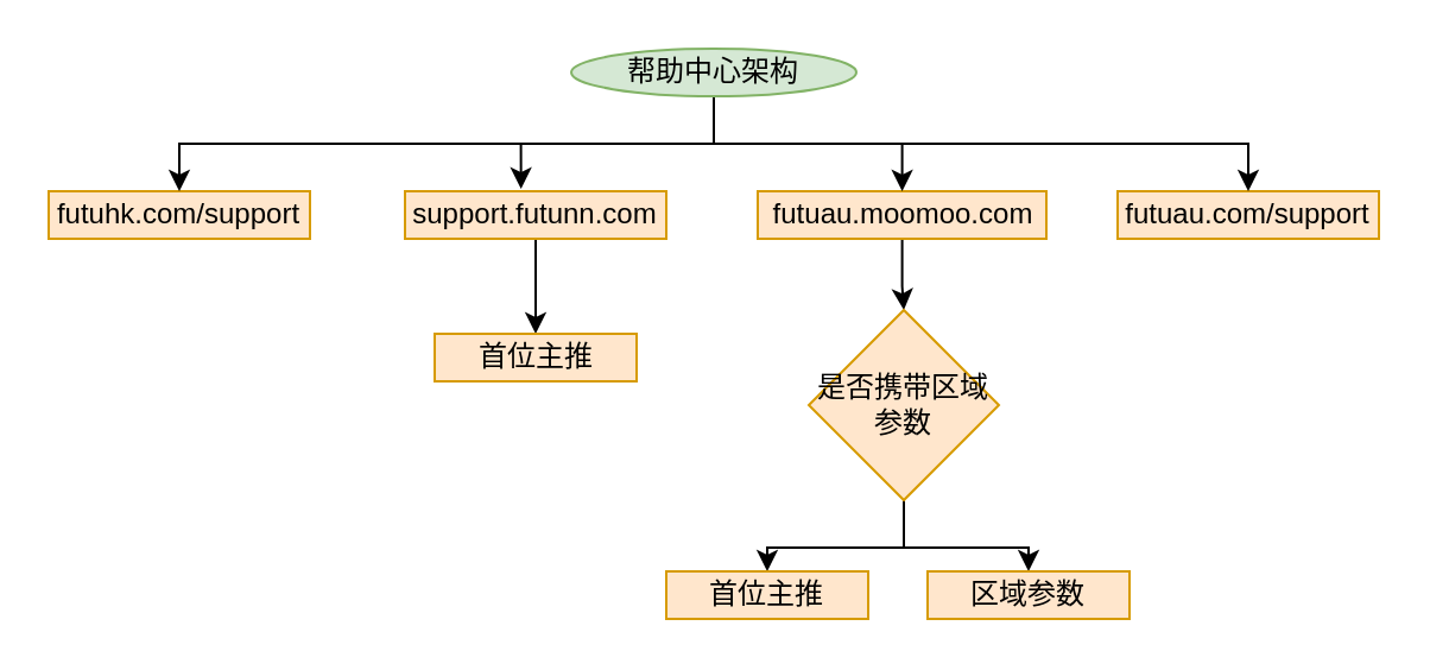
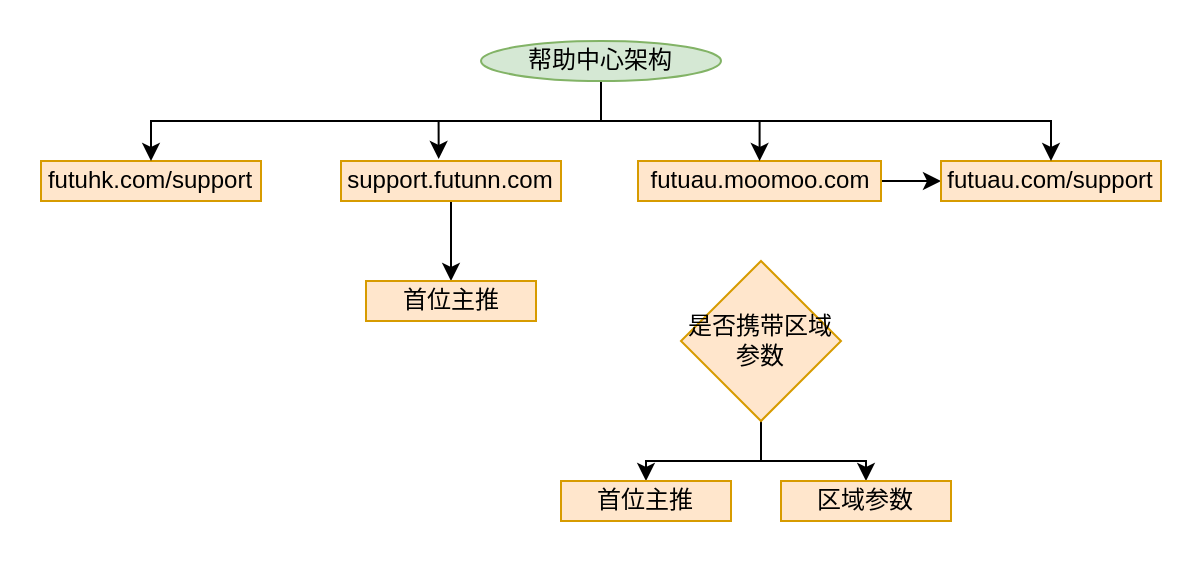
  <mxCell id="0" />
  <mxCell id="1" parent="0" />
  <mxCell id="2" value="futuhk.com/support" style="rounded=0;whiteSpace=wrap;html=1;fillColor=#ffe6cc;strokeColor=#d79b00;" vertex="1" parent="1"><mxGeometry x="20" y="80" width="110" height="20" as="geometry" /></mxCell>
  <mxCell id="3" value="" style="edgeStyle=orthogonalEdgeStyle;rounded=0;orthogonalLoop=1;jettySize=auto;html=1;" edge="1" parent="1" source="4" target="13"><mxGeometry relative="1" as="geometry" /></mxCell>
  <mxCell id="4" value="support.futunn.com" style="rounded=0;whiteSpace=wrap;html=1;fillColor=#ffe6cc;strokeColor=#d79b00;" vertex="1" parent="1"><mxGeometry x="170" y="80" width="110" height="20" as="geometry" /></mxCell>
- <mxCell id="5" value="" style="edgeStyle=orthogonalEdgeStyle;rounded=0;orthogonalLoop=1;jettySize=auto;html=1;" edge="1" parent="1" source="6" target="16"><mxGeometry relative="1" as="geometry" /></mxCell>
+ <mxCell id="5" value="" style="edgeStyle=orthogonalEdgeStyle;rounded=0;orthogonalLoop=1;jettySize=auto;html=1;" edge="1" parent="1" source="6" target="7"><mxGeometry relative="1" as="geometry" /></mxCell>
  <mxCell id="6" value="futuau.moomoo.com" style="rounded=0;whiteSpace=wrap;html=1;fillColor=#ffe6cc;strokeColor=#d79b00;" vertex="1" parent="1"><mxGeometry x="318.5" y="80" width="121.5" height="20" as="geometry" /></mxCell>
  <mxCell id="7" value="futuau.com/support" style="rounded=0;whiteSpace=wrap;html=1;fillColor=#ffe6cc;strokeColor=#d79b00;" vertex="1" parent="1"><mxGeometry x="470" y="80" width="110" height="20" as="geometry" /></mxCell>
  <mxCell id="8" style="edgeStyle=orthogonalEdgeStyle;rounded=0;orthogonalLoop=1;jettySize=auto;html=1;exitX=0.5;exitY=1;exitDx=0;exitDy=0;entryX=0.444;entryY=-0.05;entryDx=0;entryDy=0;entryPerimeter=0;" edge="1" parent="1" source="12" target="4"><mxGeometry relative="1" as="geometry" /></mxCell>
  <mxCell id="9" style="edgeStyle=orthogonalEdgeStyle;rounded=0;orthogonalLoop=1;jettySize=auto;html=1;exitX=0.5;exitY=1;exitDx=0;exitDy=0;entryX=0.5;entryY=0;entryDx=0;entryDy=0;" edge="1" parent="1" source="12" target="2"><mxGeometry relative="1" as="geometry" /></mxCell>
  <mxCell id="10" style="edgeStyle=orthogonalEdgeStyle;rounded=0;orthogonalLoop=1;jettySize=auto;html=1;exitX=0.5;exitY=1;exitDx=0;exitDy=0;" edge="1" parent="1" source="12" target="6"><mxGeometry relative="1" as="geometry" /></mxCell>
  <mxCell id="11" style="edgeStyle=orthogonalEdgeStyle;rounded=0;orthogonalLoop=1;jettySize=auto;html=1;exitX=0.5;exitY=1;exitDx=0;exitDy=0;entryX=0.5;entryY=0;entryDx=0;entryDy=0;" edge="1" parent="1" source="12" target="7"><mxGeometry relative="1" as="geometry" /></mxCell>
  <mxCell id="12" value="帮助中心架构" style="ellipse;whiteSpace=wrap;html=1;fillColor=#d5e8d4;strokeColor=#82b366;" vertex="1" parent="1"><mxGeometry x="240" y="20" width="120" height="20" as="geometry" /></mxCell>
  <mxCell id="13" value="首位主推" style="whiteSpace=wrap;html=1;fillColor=#ffe6cc;strokeColor=#d79b00;rounded=0;" vertex="1" parent="1"><mxGeometry x="182.5" y="140" width="85" height="20" as="geometry" /></mxCell>
  <mxCell id="14" style="edgeStyle=orthogonalEdgeStyle;rounded=0;orthogonalLoop=1;jettySize=auto;html=1;exitX=0.5;exitY=1;exitDx=0;exitDy=0;entryX=0.5;entryY=0;entryDx=0;entryDy=0;" edge="1" parent="1" source="16" target="17"><mxGeometry relative="1" as="geometry" /></mxCell>
  <mxCell id="15" style="edgeStyle=orthogonalEdgeStyle;rounded=0;orthogonalLoop=1;jettySize=auto;html=1;exitX=0.5;exitY=1;exitDx=0;exitDy=0;" edge="1" parent="1" source="16" target="18"><mxGeometry relative="1" as="geometry" /></mxCell>
  <mxCell id="16" value="是否携带区域参数" style="rhombus;whiteSpace=wrap;html=1;fillColor=#ffe6cc;strokeColor=#d79b00;" vertex="1" parent="1"><mxGeometry x="340" y="130" width="80" height="80" as="geometry" /></mxCell>
  <mxCell id="17" value="首位主推" style="whiteSpace=wrap;html=1;fillColor=#ffe6cc;strokeColor=#d79b00;rounded=0;" vertex="1" parent="1"><mxGeometry x="280" y="240" width="85" height="20" as="geometry" /></mxCell>
  <mxCell id="18" value="区域参数" style="whiteSpace=wrap;html=1;fillColor=#ffe6cc;strokeColor=#d79b00;rounded=0;" vertex="1" parent="1"><mxGeometry x="390" y="240" width="85" height="20" as="geometry" /></mxCell>
